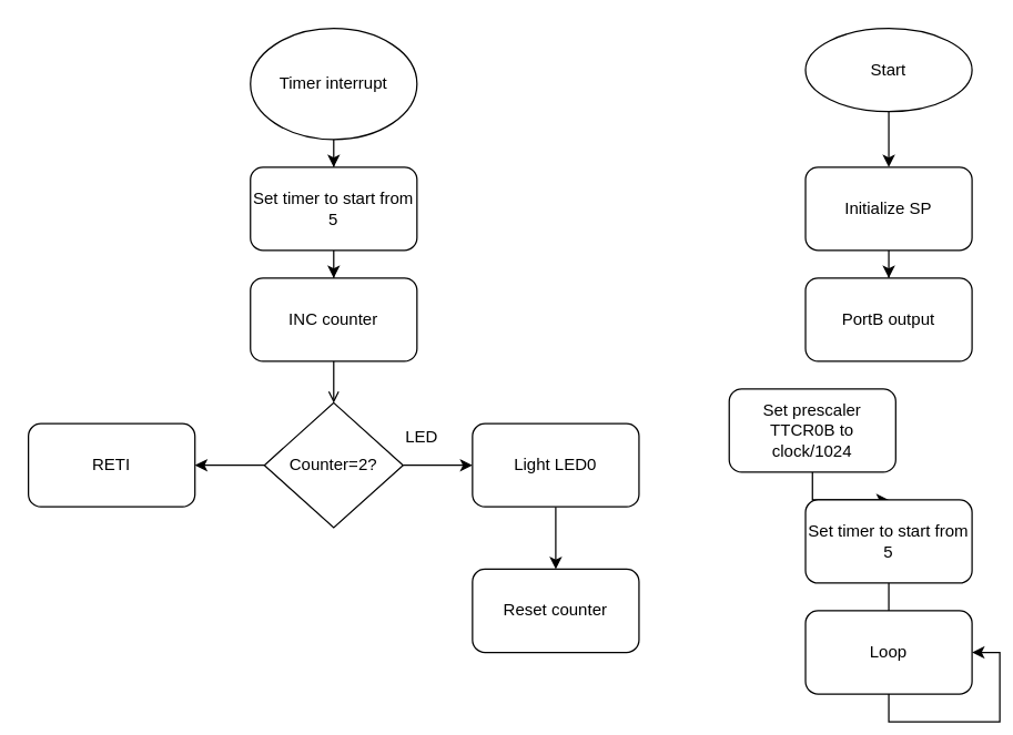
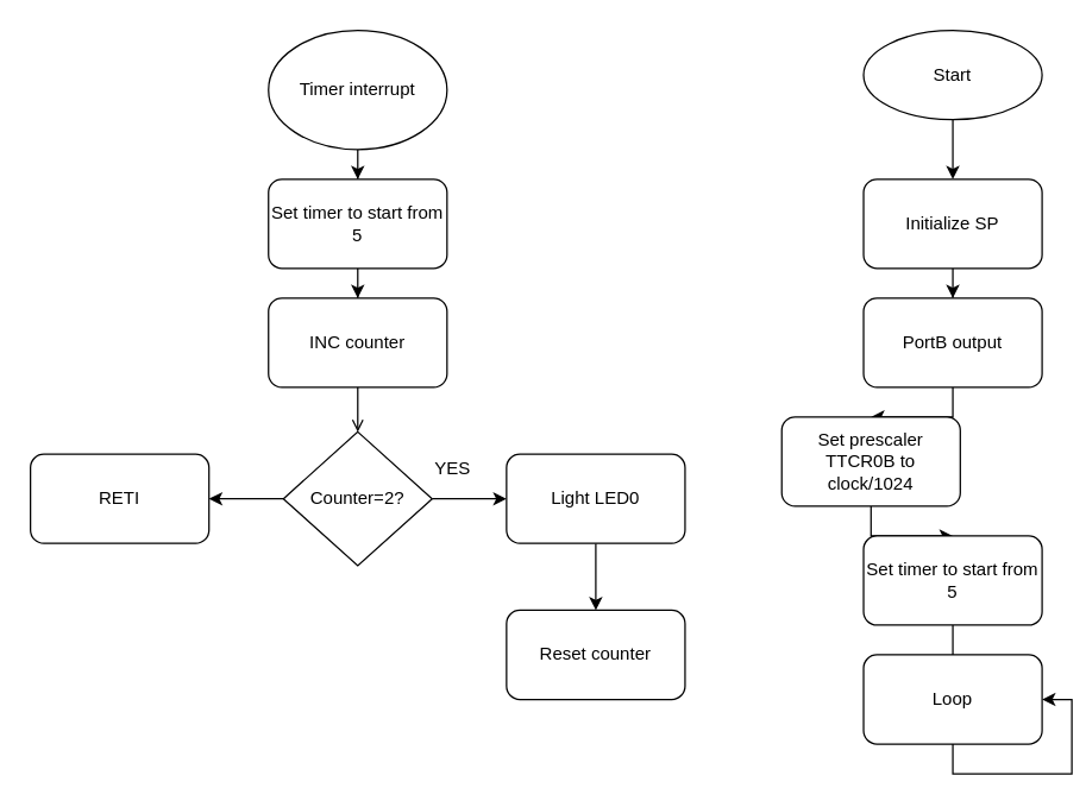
  <mxCell id="0" />
  <mxCell id="1" parent="0" />
  <mxCell id="2" value="" style="edgeStyle=orthogonalEdgeStyle;rounded=0;orthogonalLoop=1;jettySize=auto;html=1;" edge="1" parent="1" source="3" target="5"><mxGeometry relative="1" as="geometry" /></mxCell>
  <mxCell id="3" value="Start" style="ellipse;whiteSpace=wrap;html=1;" vertex="1" parent="1"><mxGeometry x="580" y="20" width="120" height="60" as="geometry" /></mxCell>
  <mxCell id="4" value="" style="edgeStyle=orthogonalEdgeStyle;rounded=0;orthogonalLoop=1;jettySize=auto;html=1;" edge="1" parent="1" source="5" target="7"><mxGeometry relative="1" as="geometry" /></mxCell>
  <mxCell id="5" value="Initialize SP" style="rounded=1;whiteSpace=wrap;html=1;" vertex="1" parent="1"><mxGeometry x="580" y="120" width="120" height="60" as="geometry" /></mxCell>
+ <mxCell id="6" value="" style="edgeStyle=orthogonalEdgeStyle;rounded=0;orthogonalLoop=1;jettySize=auto;html=1;" edge="1" parent="1" source="7" target="9"><mxGeometry relative="1" as="geometry" /></mxCell>
  <mxCell id="7" value="PortB output" style="rounded=1;whiteSpace=wrap;html=1;" vertex="1" parent="1"><mxGeometry x="580" y="200" width="120" height="60" as="geometry" /></mxCell>
  <mxCell id="8" value="" style="edgeStyle=orthogonalEdgeStyle;rounded=0;orthogonalLoop=1;jettySize=auto;html=1;" edge="1" parent="1" source="9" target="11"><mxGeometry relative="1" as="geometry" /></mxCell>
  <mxCell id="9" value="Set prescaler TTCR0B to clock/1024" style="rounded=1;whiteSpace=wrap;html=1;" vertex="1" parent="1"><mxGeometry x="525" y="280" width="120" height="60" as="geometry" /></mxCell>
  <mxCell id="10" value="" style="edgeStyle=orthogonalEdgeStyle;rounded=0;orthogonalLoop=1;jettySize=auto;html=1;" edge="1" parent="1" source="11"><mxGeometry relative="1" as="geometry"><mxPoint x="640" y="500" as="targetPoint" /></mxGeometry></mxCell>
  <mxCell id="11" value="Set timer to start from 5" style="rounded=1;whiteSpace=wrap;html=1;" vertex="1" parent="1"><mxGeometry x="580" y="360" width="120" height="60" as="geometry" /></mxCell>
  <mxCell id="12" value="Loop" style="rounded=1;whiteSpace=wrap;html=1;" vertex="1" parent="1"><mxGeometry x="580" y="440" width="120" height="60" as="geometry" /></mxCell>
  <mxCell id="13" style="edgeStyle=orthogonalEdgeStyle;rounded=0;orthogonalLoop=1;jettySize=auto;html=1;exitX=0.5;exitY=1;exitDx=0;exitDy=0;entryX=1;entryY=0.5;entryDx=0;entryDy=0;" edge="1" parent="1" source="12" target="12"><mxGeometry relative="1" as="geometry" /></mxCell>
  <mxCell id="14" value="" style="edgeStyle=orthogonalEdgeStyle;rounded=0;orthogonalLoop=1;jettySize=auto;html=1;" edge="1" parent="1" source="15" target="22"><mxGeometry relative="1" as="geometry" /></mxCell>
  <mxCell id="15" value="Timer interrupt" style="ellipse;whiteSpace=wrap;html=1;" vertex="1" parent="1"><mxGeometry x="180" y="20" width="120" height="80" as="geometry" /></mxCell>
  <mxCell id="16" value="" style="edgeStyle=orthogonalEdgeStyle;rounded=0;orthogonalLoop=1;jettySize=auto;html=1;endArrow=open;" edge="1" parent="1" source="17" target="20"><mxGeometry relative="1" as="geometry" /></mxCell>
  <mxCell id="17" value="INC counter" style="rounded=1;whiteSpace=wrap;html=1;" vertex="1" parent="1"><mxGeometry x="180" y="200" width="120" height="60" as="geometry" /></mxCell>
  <mxCell id="18" value="" style="edgeStyle=orthogonalEdgeStyle;rounded=0;orthogonalLoop=1;jettySize=auto;html=1;" edge="1" parent="1" source="20" target="24"><mxGeometry relative="1" as="geometry" /></mxCell>
  <mxCell id="19" value="" style="edgeStyle=orthogonalEdgeStyle;rounded=0;orthogonalLoop=1;jettySize=auto;html=1;" edge="1" parent="1" source="20" target="27"><mxGeometry relative="1" as="geometry" /></mxCell>
  <mxCell id="20" value="Counter=2?" style="rhombus;whiteSpace=wrap;html=1;" vertex="1" parent="1"><mxGeometry x="190" y="290" width="100" height="90" as="geometry" /></mxCell>
  <mxCell id="21" value="" style="edgeStyle=orthogonalEdgeStyle;rounded=0;orthogonalLoop=1;jettySize=auto;html=1;" edge="1" parent="1" source="22" target="17"><mxGeometry relative="1" as="geometry" /></mxCell>
  <mxCell id="22" value="Set timer to start from 5" style="rounded=1;whiteSpace=wrap;html=1;" vertex="1" parent="1"><mxGeometry x="180" y="120" width="120" height="60" as="geometry" /></mxCell>
  <mxCell id="23" value="" style="edgeStyle=orthogonalEdgeStyle;rounded=0;orthogonalLoop=1;jettySize=auto;html=1;" edge="1" parent="1" source="24" target="25"><mxGeometry relative="1" as="geometry" /></mxCell>
  <mxCell id="24" value="Light LED0" style="rounded=1;whiteSpace=wrap;html=1;" vertex="1" parent="1"><mxGeometry x="340" y="305" width="120" height="60" as="geometry" /></mxCell>
  <mxCell id="25" value="Reset counter" style="rounded=1;whiteSpace=wrap;html=1;" vertex="1" parent="1"><mxGeometry x="340" y="410" width="120" height="60" as="geometry" /></mxCell>
- <mxCell id="26" value="LED" style="text;html=1;resizable=0;points=[];autosize=1;align=left;verticalAlign=top;spacingTop=-4;" vertex="1" parent="1"><mxGeometry x="290" y="305" width="40" height="20" as="geometry" /></mxCell>
+ <mxCell id="26" value="YES" style="text;html=1;resizable=0;points=[];autosize=1;align=left;verticalAlign=top;spacingTop=-4;" vertex="1" parent="1"><mxGeometry x="290" y="305" width="40" height="20" as="geometry" /></mxCell>
  <mxCell id="27" value="RETI" style="rounded=1;whiteSpace=wrap;html=1;" vertex="1" parent="1"><mxGeometry x="20" y="305" width="120" height="60" as="geometry" /></mxCell>
